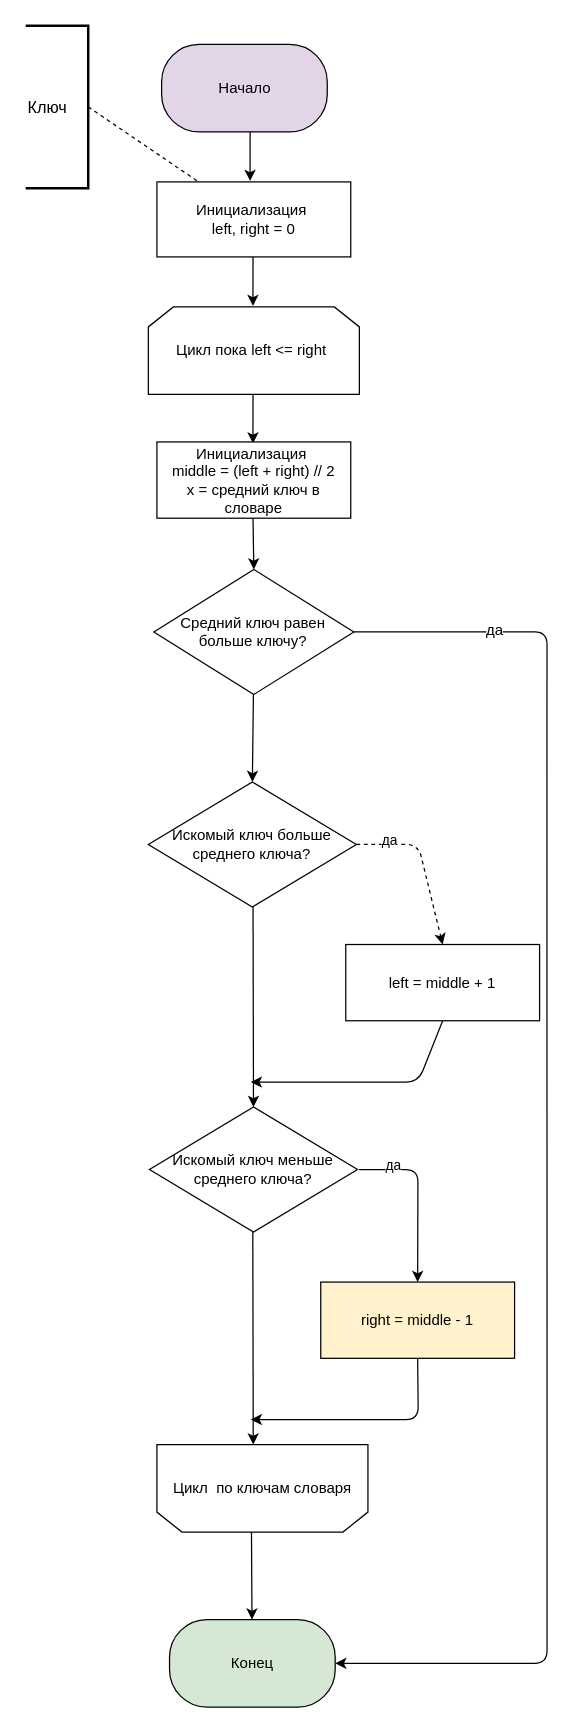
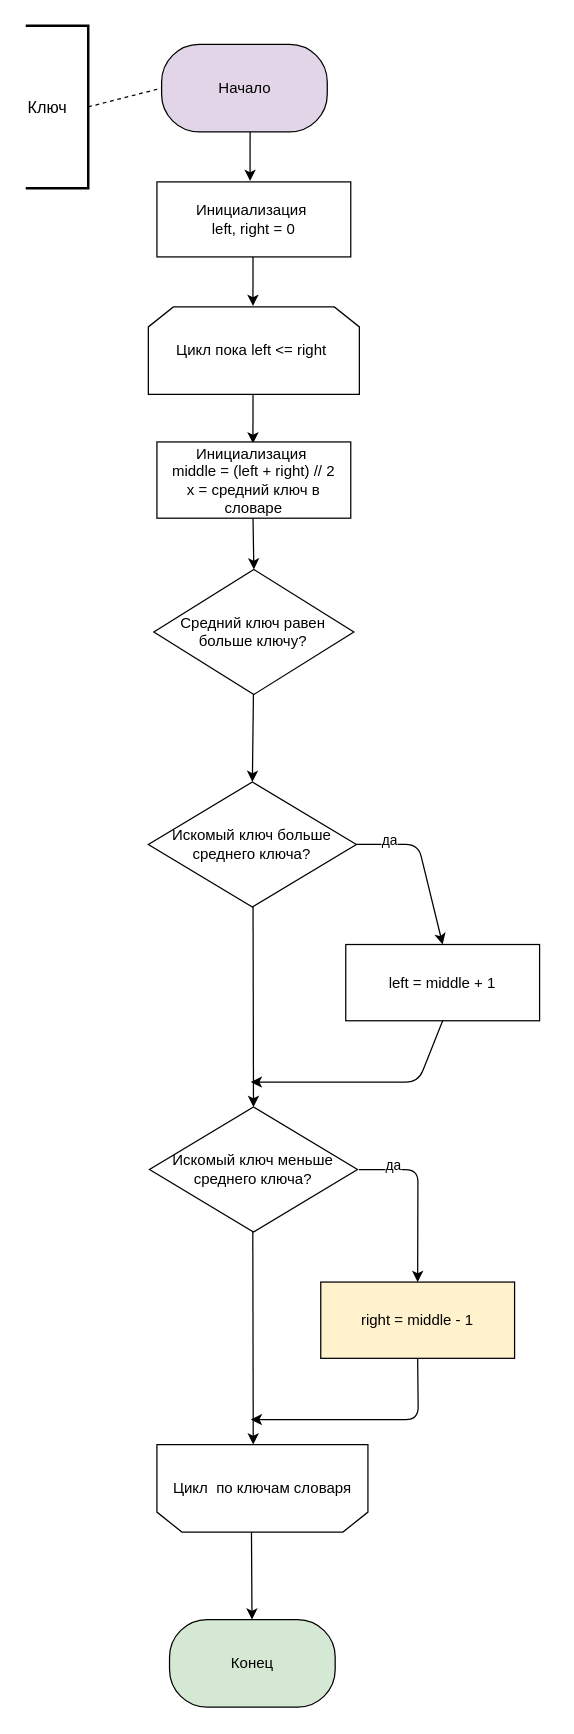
  <mxCell id="0" />
  <mxCell id="1" parent="0" />
  <mxCell id="2" value="" style="endArrow=classic;html=1;exitX=0.5;exitY=1;exitDx=0;exitDy=0;entryX=0.51;entryY=-0.011;entryDx=0;entryDy=0;entryPerimeter=0;" parent="1" edge="1"><mxGeometry width="50" height="50" relative="1" as="geometry"><mxPoint x="199.49" y="105" as="sourcePoint" /><mxPoint x="199.444" y="144.23" as="targetPoint" /></mxGeometry></mxCell>
  <mxCell id="3" value="Начало" style="rounded=1;whiteSpace=wrap;html=1;arcSize=43;fillColor=#e1d5e7;" parent="1" vertex="1"><mxGeometry x="128.7" y="35" width="132.51" height="70" as="geometry" /></mxCell>
  <mxCell id="4" value="Цикл пока left &amp;lt;= right&amp;nbsp;" style="shape=loopLimit;whiteSpace=wrap;html=1;" vertex="1" parent="1"><mxGeometry x="118.09" y="245" width="168.79" height="70" as="geometry" /></mxCell>
  <mxCell id="5" value="" style="endArrow=classic;html=1;exitX=0.5;exitY=1;exitDx=0;exitDy=0;entryX=0.51;entryY=-0.011;entryDx=0;entryDy=0;entryPerimeter=0;" edge="1" parent="1"><mxGeometry width="50" height="50" relative="1" as="geometry"><mxPoint x="201.81" y="315" as="sourcePoint" /><mxPoint x="201.764" y="354.23" as="targetPoint" /></mxGeometry></mxCell>
  <mxCell id="6" value="" style="endArrow=classic;html=1;exitX=0.5;exitY=1;exitDx=0;exitDy=0;entryX=0.5;entryY=0;entryDx=0;entryDy=0;" edge="1" parent="1" target="23"><mxGeometry width="50" height="50" relative="1" as="geometry"><mxPoint x="201.77" y="695" as="sourcePoint" /><mxPoint x="202" y="825" as="targetPoint" /></mxGeometry></mxCell>
  <mxCell id="7" value="&lt;font style=&quot;font-size: 13px&quot;&gt;Ключ &amp;nbsp;&lt;/font&gt;" style="strokeWidth=2;html=1;shape=mxgraph.flowchart.annotation_1;align=left;pointerEvents=1;direction=west;" vertex="1" parent="1"><mxGeometry x="20" y="20" width="50" height="130" as="geometry" /></mxCell>
- <mxCell id="8" value="" style="endArrow=none;dashed=1;html=1;exitX=0;exitY=0.5;exitDx=0;exitDy=0;exitPerimeter=0;" edge="1" parent="1" source="7" target="15"><mxGeometry width="50" height="50" relative="1" as="geometry"><mxPoint x="63.08" y="95" as="sourcePoint" /><mxPoint x="113.08" y="45" as="targetPoint" /></mxGeometry></mxCell>
+ <mxCell id="8" value="" style="endArrow=none;dashed=1;html=1;entryX=0;entryY=0.5;entryDx=0;entryDy=0;exitX=0;exitY=0.5;exitDx=0;exitDy=0;exitPerimeter=0;" edge="1" parent="1" source="7" target="3"><mxGeometry width="50" height="50" relative="1" as="geometry"><mxPoint x="63.08" y="95" as="sourcePoint" /><mxPoint x="113.08" y="45" as="targetPoint" /></mxGeometry></mxCell>
  <mxCell id="9" value="Цикл &amp;nbsp;по ключам словаря" style="shape=loopLimit;whiteSpace=wrap;html=1;direction=west;" vertex="1" parent="1"><mxGeometry x="124.96" y="1155" width="168.79" height="70" as="geometry" /></mxCell>
- <mxCell id="10" value="" style="endArrow=classic;html=1;exitX=1;exitY=0.5;exitDx=0;exitDy=0;entryX=0.5;entryY=0;entryDx=0;entryDy=0;dashed=1;" edge="1" parent="1" source="21" target="22"><mxGeometry width="50" height="50" relative="1" as="geometry"><mxPoint x="201.77" y="695" as="sourcePoint" /><mxPoint x="360" y="645" as="targetPoint" /><Array as="points"><mxPoint x="334" y="675" /></Array></mxGeometry></mxCell>
+ <mxCell id="10" value="" style="endArrow=classic;html=1;exitX=1;exitY=0.5;exitDx=0;exitDy=0;entryX=0.5;entryY=0;entryDx=0;entryDy=0;" edge="1" parent="1" source="21" target="22"><mxGeometry width="50" height="50" relative="1" as="geometry"><mxPoint x="201.77" y="695" as="sourcePoint" /><mxPoint x="360" y="645" as="targetPoint" /><Array as="points"><mxPoint x="334" y="675" /></Array></mxGeometry></mxCell>
  <mxCell id="11" value="да" style="edgeLabel;html=1;align=center;verticalAlign=middle;resizable=0;points=[];" vertex="1" connectable="0" parent="10"><mxGeometry x="-0.627" y="4" relative="1" as="geometry"><mxPoint x="1" as="offset" /></mxGeometry></mxCell>
  <mxCell id="12" value="Конец" style="rounded=1;whiteSpace=wrap;html=1;arcSize=43;fillColor=#d5e8d4;" vertex="1" parent="1"><mxGeometry x="135.04" y="1295" width="132.51" height="70" as="geometry" /></mxCell>
- <mxCell id="13" value="" style="endArrow=classic;html=1;exitX=1;exitY=0.5;exitDx=0;exitDy=0;entryX=1;entryY=0.5;entryDx=0;entryDy=0;" edge="1" parent="1" source="19" target="12"><mxGeometry width="50" height="50" relative="1" as="geometry"><mxPoint x="283.13" y="505" as="sourcePoint" /><mxPoint x="420" y="1055" as="targetPoint" /><Array as="points"><mxPoint x="437" y="505" /><mxPoint x="436.92" y="605" /><mxPoint x="437" y="1075" /><mxPoint x="437" y="1330" /></Array></mxGeometry></mxCell>
- <mxCell id="14" value="&lt;font style=&quot;font-size: 12px&quot;&gt;да&lt;/font&gt;" style="edgeLabel;html=1;align=center;verticalAlign=middle;resizable=0;points=[];" vertex="1" connectable="0" parent="13"><mxGeometry x="-0.803" y="2" relative="1" as="geometry"><mxPoint x="-1" as="offset" /></mxGeometry></mxCell>
  <mxCell id="15" value="Инициализация&amp;nbsp;&lt;br&gt;left, right = 0" style="rounded=0;whiteSpace=wrap;html=1;strokeWidth=1;" vertex="1" parent="1"><mxGeometry x="124.96" y="145" width="155.04" height="60" as="geometry" /></mxCell>
  <mxCell id="16" value="" style="endArrow=classic;html=1;exitX=0.5;exitY=1;exitDx=0;exitDy=0;entryX=0.51;entryY=-0.011;entryDx=0;entryDy=0;entryPerimeter=0;" edge="1" parent="1"><mxGeometry width="50" height="50" relative="1" as="geometry"><mxPoint x="201.81" y="205" as="sourcePoint" /><mxPoint x="201.764" y="244.23" as="targetPoint" /></mxGeometry></mxCell>
  <mxCell id="17" value="Инициализация&amp;nbsp;&lt;br&gt;middle = (left + right) // 2&lt;br&gt;x = средний ключ в словаре" style="rounded=0;whiteSpace=wrap;html=1;strokeWidth=1;" vertex="1" parent="1"><mxGeometry x="124.96" y="353" width="155.04" height="61" as="geometry" /></mxCell>
  <mxCell id="18" value="" style="endArrow=classic;html=1;exitX=0.5;exitY=1;exitDx=0;exitDy=0;entryX=0.5;entryY=0;entryDx=0;entryDy=0;" edge="1" parent="1" target="19"><mxGeometry width="50" height="50" relative="1" as="geometry"><mxPoint x="201.81" y="414" as="sourcePoint" /><mxPoint x="202" y="453" as="targetPoint" /></mxGeometry></mxCell>
  <mxCell id="19" value="Средний ключ равен больше ключу?" style="rhombus;whiteSpace=wrap;html=1;strokeWidth=1;" vertex="1" parent="1"><mxGeometry x="122.48" y="455" width="160" height="100" as="geometry" /></mxCell>
  <mxCell id="20" value="" style="endArrow=classic;html=1;exitX=0.5;exitY=1;exitDx=0;exitDy=0;entryX=0.5;entryY=0;entryDx=0;entryDy=0;" edge="1" parent="1" target="21"><mxGeometry width="50" height="50" relative="1" as="geometry"><mxPoint x="202.14" y="555" as="sourcePoint" /><mxPoint x="202.33" y="595" as="targetPoint" /></mxGeometry></mxCell>
  <mxCell id="21" value="Искомый ключ больше среднего ключа?" style="rhombus;whiteSpace=wrap;html=1;strokeWidth=1;" vertex="1" parent="1"><mxGeometry x="118.09" y="625" width="166.41" height="100" as="geometry" /></mxCell>
  <mxCell id="22" value="left = middle + 1" style="rounded=0;whiteSpace=wrap;html=1;strokeWidth=1;" vertex="1" parent="1"><mxGeometry x="276" y="755" width="155.04" height="61" as="geometry" /></mxCell>
  <mxCell id="23" value="Искомый ключ меньше среднего ключа?" style="rhombus;whiteSpace=wrap;html=1;strokeWidth=1;" vertex="1" parent="1"><mxGeometry x="119" y="885" width="166.41" height="100" as="geometry" /></mxCell>
  <mxCell id="24" value="" style="endArrow=classic;html=1;exitX=1;exitY=0.5;exitDx=0;exitDy=0;entryX=0.5;entryY=0;entryDx=0;entryDy=0;" edge="1" parent="1" target="26"><mxGeometry width="50" height="50" relative="1" as="geometry"><mxPoint x="286.61" y="935" as="sourcePoint" /><mxPoint x="333.25" y="1045" as="targetPoint" /><Array as="points"><mxPoint x="333.73" y="935" /></Array></mxGeometry></mxCell>
  <mxCell id="25" value="да" style="edgeLabel;html=1;align=center;verticalAlign=middle;resizable=0;points=[];" vertex="1" connectable="0" parent="24"><mxGeometry x="-0.627" y="4" relative="1" as="geometry"><mxPoint x="1" as="offset" /></mxGeometry></mxCell>
  <mxCell id="26" value="right = middle - 1" style="rounded=0;whiteSpace=wrap;html=1;strokeWidth=1;fillColor=#fff2cc;" vertex="1" parent="1"><mxGeometry x="256" y="1025" width="155.04" height="61" as="geometry" /></mxCell>
  <mxCell id="27" value="" style="endArrow=classic;html=1;exitX=0.5;exitY=1;exitDx=0;exitDy=0;" edge="1" parent="1"><mxGeometry width="50" height="50" relative="1" as="geometry"><mxPoint x="201.65" y="985" as="sourcePoint" /><mxPoint x="202" y="1155" as="targetPoint" /></mxGeometry></mxCell>
  <mxCell id="28" value="" style="endArrow=classic;html=1;exitX=0.5;exitY=1;exitDx=0;exitDy=0;" edge="1" parent="1"><mxGeometry width="50" height="50" relative="1" as="geometry"><mxPoint x="200.58" y="1225" as="sourcePoint" /><mxPoint x="201" y="1295" as="targetPoint" /></mxGeometry></mxCell>
  <mxCell id="29" value="" style="endArrow=classic;html=1;exitX=0.5;exitY=1;exitDx=0;exitDy=0;" edge="1" parent="1" source="22"><mxGeometry width="50" height="50" relative="1" as="geometry"><mxPoint x="160" y="895" as="sourcePoint" /><mxPoint x="200" y="865" as="targetPoint" /><Array as="points"><mxPoint x="334" y="865" /></Array></mxGeometry></mxCell>
  <mxCell id="30" value="" style="endArrow=classic;html=1;exitX=0.5;exitY=1;exitDx=0;exitDy=0;" edge="1" parent="1"><mxGeometry width="50" height="50" relative="1" as="geometry"><mxPoint x="333.52" y="1086" as="sourcePoint" /><mxPoint x="200" y="1135" as="targetPoint" /><Array as="points"><mxPoint x="334" y="1135" /></Array></mxGeometry></mxCell>
